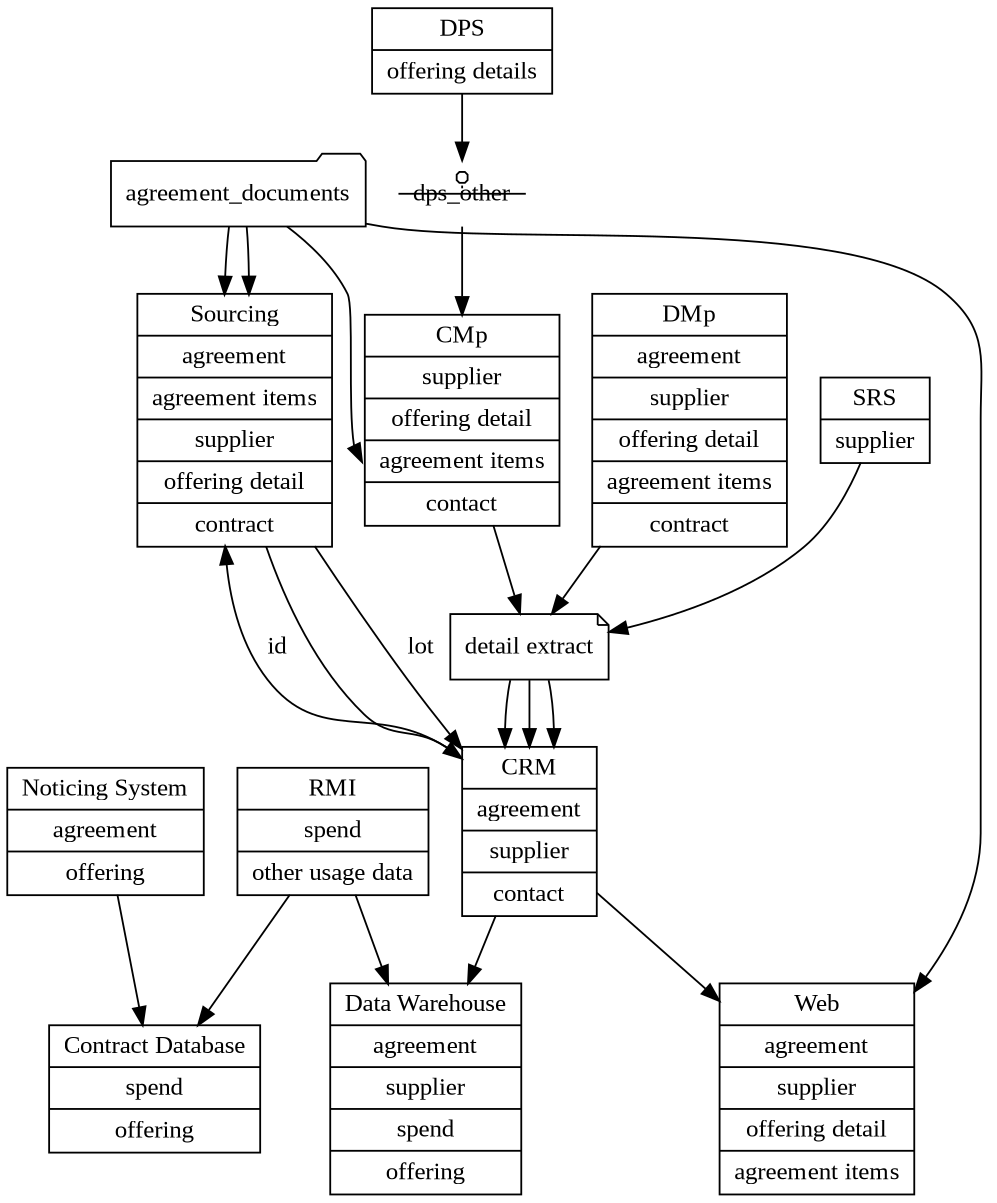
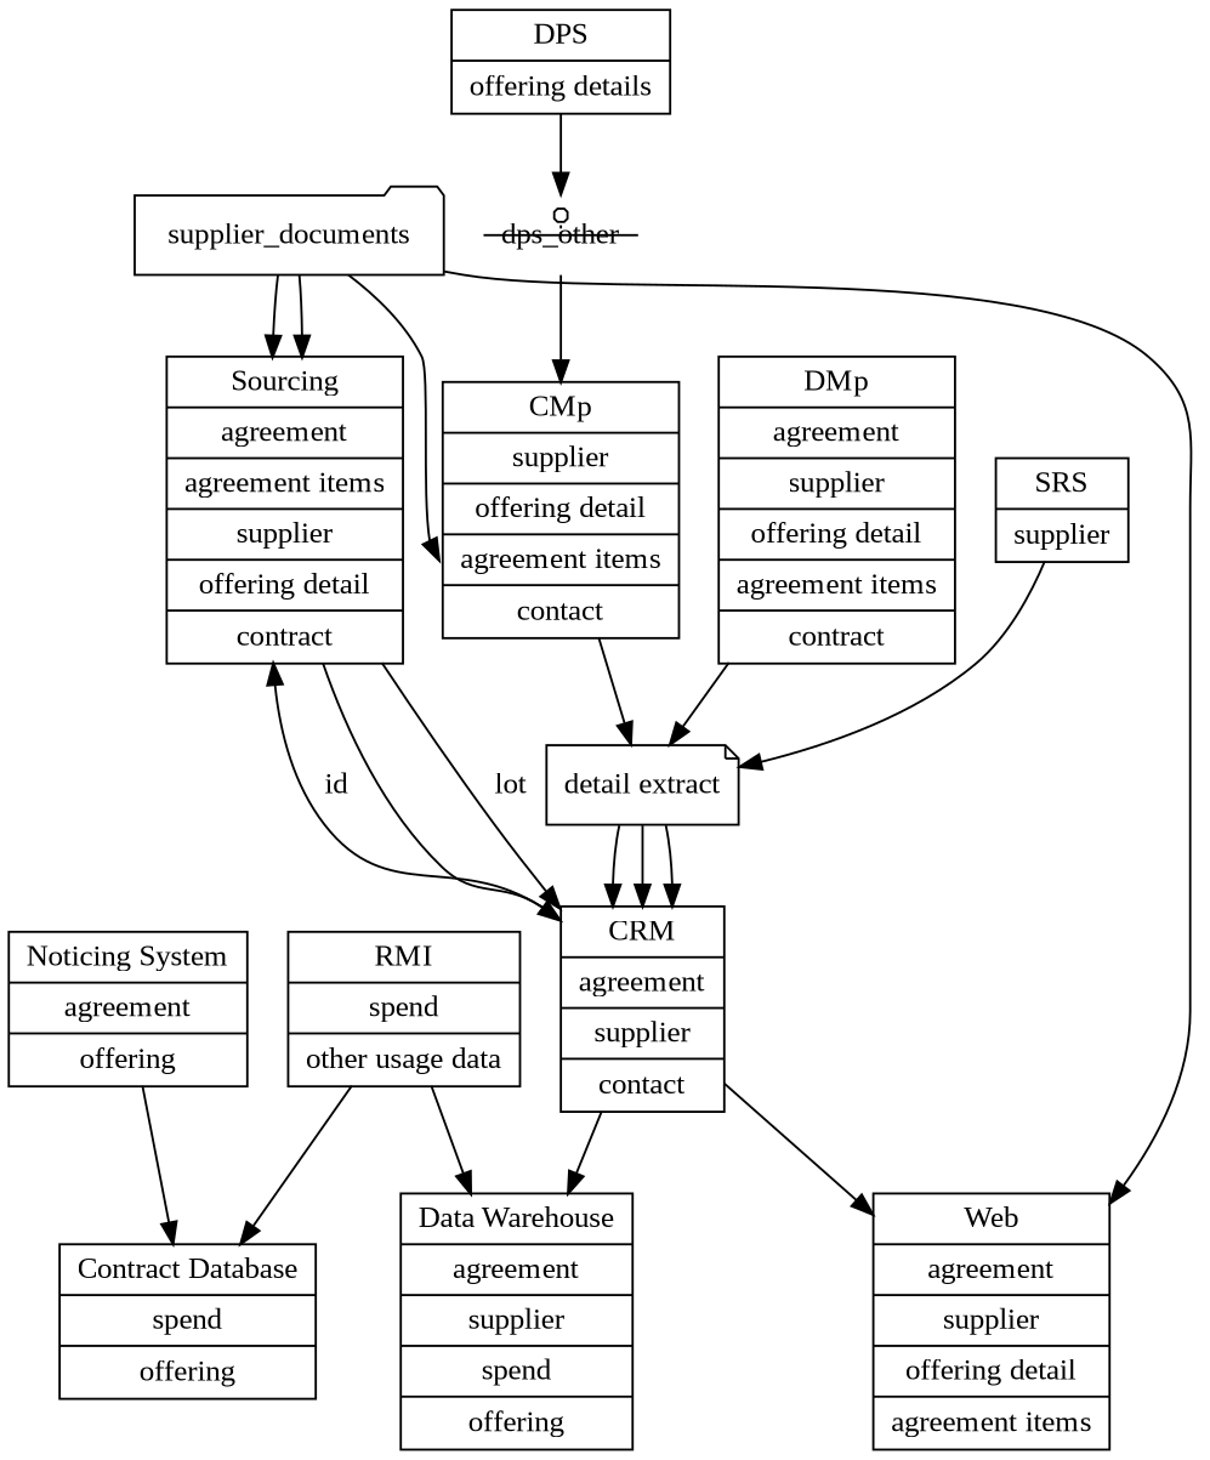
  digraph {
    fontname="Liberation Serif"
    node [fontname="Liberation Serif" shape=record]
    edge [fontname="Liberation Serif" labelfontname=Times]
    n1 [label="{Sourcing| <a>agreement|<i>agreement items|<s>supplier|<o>offering detail|<c>contract} "]
    n2 [label="{CRM|<a>agreement|<s>supplier|<n>contact} "]
    n3 [label="{Data Warehouse|<a>agreement|<s>supplier|<sp>spend|<o>offering} "]
    n4 [label="{Web| <a>agreement|<s>supplier|<o>offering detail|<i>agreement items} "]
    n5 [label="{DMp|<a>agreement|<s>supplier|<o>offering detail|<i>agreement items|<c>contract} "]
    n6 [label="detail extract" shape=note]
    n7 [label="{CMp|<s>supplier|<o>offering detail|<i>agreement items|<n>contact} "]
    n8 [label="{DPS|<o>offering details} "]
    n9 [label=dps_other shape=rnastab]
    n10 [label="{SRS|<s>supplier} "]
    n11 [label="{Contract Database|<sp>spend|<o>offering} "]
    n12 [label="{Noticing System| <a>agreement|<o>offering} "]
    n13 [label="{RMI|<sp>spend|other usage data} "]
-   agreement_documents [shape=folder]
+   agreement_documents [shape=folder label=supplier_documents]
    n1 -> n2
    n1 -> n2 [label=lot]
    n2 -> n1 [label=id]
    n2 -> n3
    n2 -> n4
    n5 -> n6
    n6 -> n2
    n6 -> n2
    n6 -> n2
    n7 -> n6
    n8 -> n9
    n9 -> n7
    n10 -> n6
    n12 -> n11
    n13 -> n3
    n13 -> n11
    agreement_documents -> n1
    agreement_documents -> n1
    agreement_documents -> n4
    agreement_documents -> n7 [headport=i]
  }
